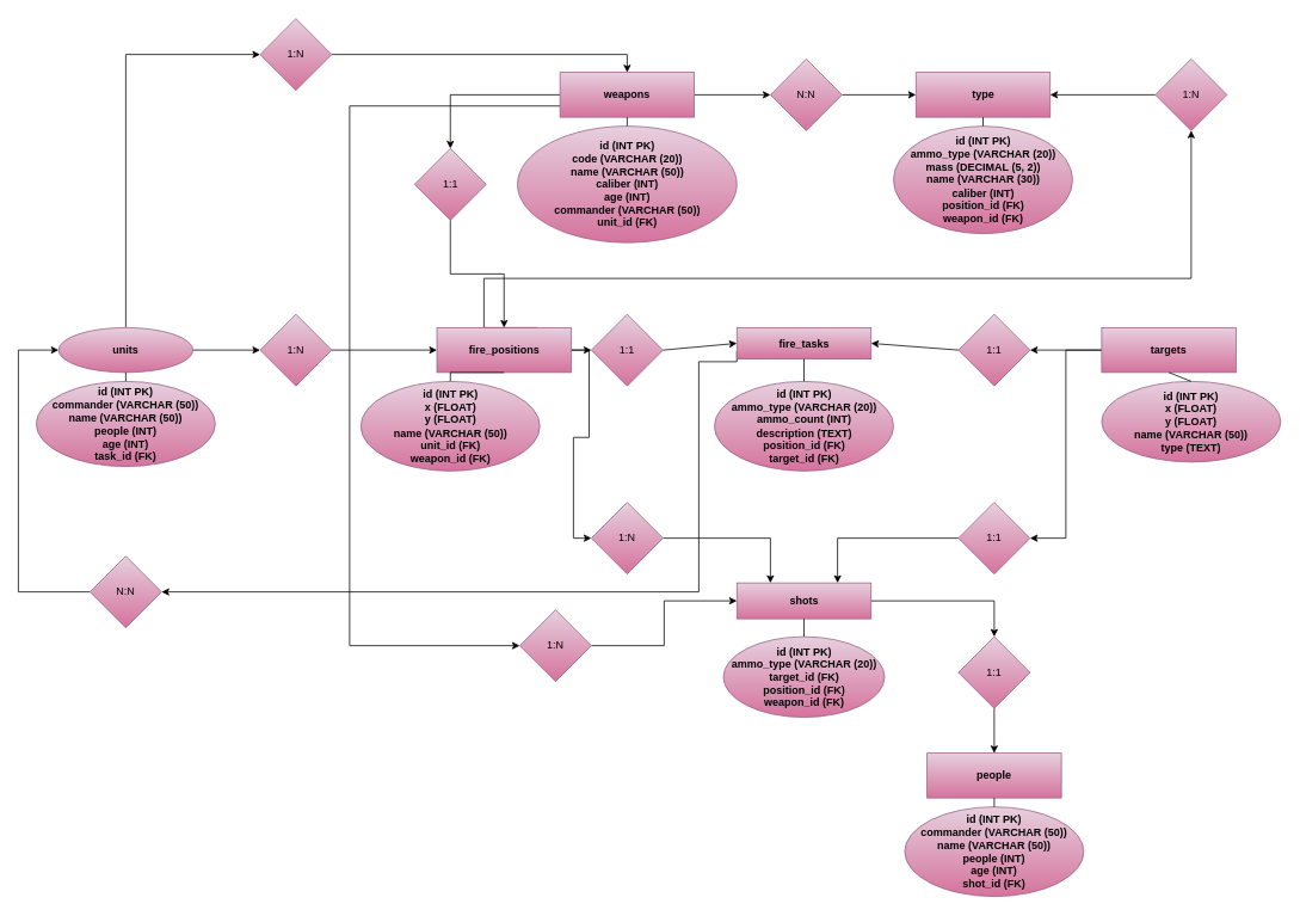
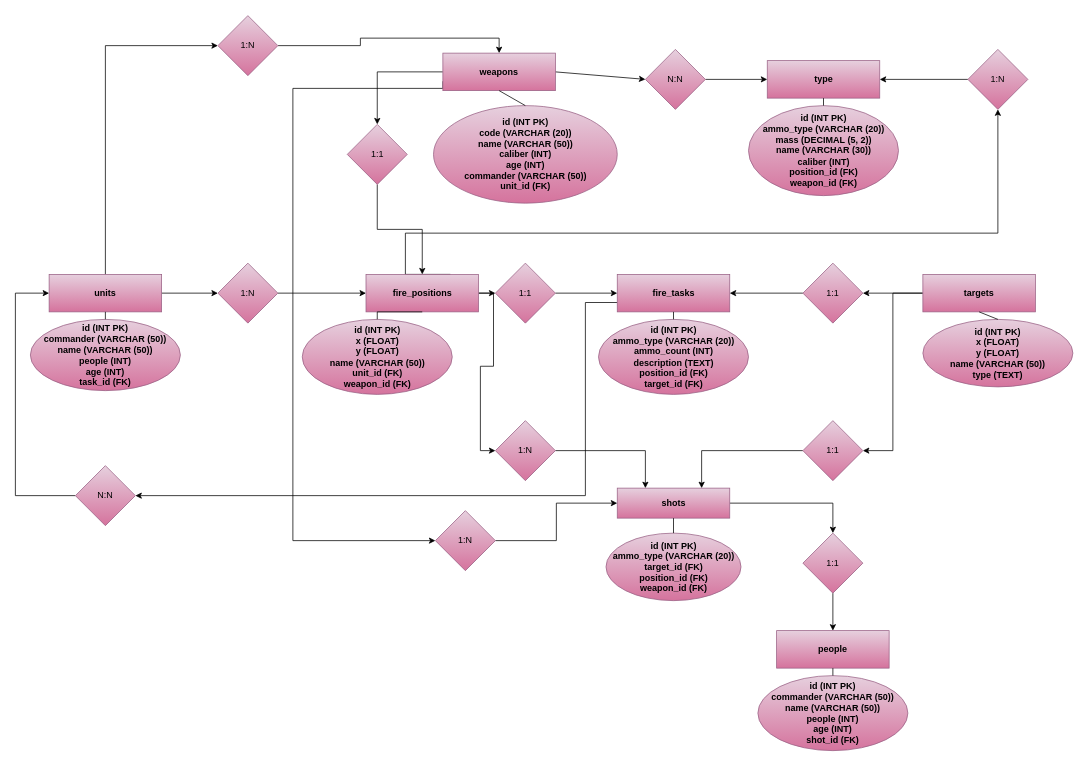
  <mxCell id="0" />
  <mxCell id="1" parent="0" />
  <mxCell id="2" style="edgeStyle=orthogonalEdgeStyle;rounded=0;orthogonalLoop=1;jettySize=auto;html=1;exitX=0;exitY=0.5;exitDx=0;exitDy=0;entryX=0.5;entryY=0;entryDx=0;entryDy=0;" edge="1" parent="1" source="5" target="45"><mxGeometry relative="1" as="geometry" /></mxCell>
  <mxCell id="3" style="edgeStyle=none;rounded=0;orthogonalLoop=1;jettySize=auto;html=1;exitX=1;exitY=0.5;exitDx=0;exitDy=0;entryX=0;entryY=0.5;entryDx=0;entryDy=0;" edge="1" parent="1" source="5" target="55"><mxGeometry relative="1" as="geometry" /></mxCell>
  <mxCell id="4" style="edgeStyle=orthogonalEdgeStyle;rounded=0;orthogonalLoop=1;jettySize=auto;html=1;exitX=0;exitY=0.75;exitDx=0;exitDy=0;entryX=0;entryY=0.5;entryDx=0;entryDy=0;" edge="1" parent="1" source="5" target="61"><mxGeometry relative="1" as="geometry"><Array as="points"><mxPoint x="390" y="117" /><mxPoint x="390" y="720" /></Array></mxGeometry></mxCell>
- <mxCell id="5" value="&lt;b&gt;weapons&lt;/b&gt;" style="rounded=0;whiteSpace=wrap;html=1;fillColor=#e6d0de;gradientColor=#d5739d;strokeColor=#996185;" vertex="1" parent="1"><mxGeometry x="625" y="80" width="150" height="50" as="geometry" /></mxCell>
+ <mxCell id="5" value="&lt;b&gt;weapons&lt;/b&gt;" style="rounded=0;whiteSpace=wrap;html=1;fillColor=#e6d0de;gradientColor=#d5739d;strokeColor=#996185;" vertex="1" parent="1"><mxGeometry x="590" y="70" width="150" height="50" as="geometry" /></mxCell>
  <mxCell id="6" value="&lt;b&gt;id (INT PK)&lt;/b&gt;&lt;div&gt;&lt;b&gt;code (VARCHAR (20))&lt;/b&gt;&lt;/div&gt;&lt;div&gt;&lt;b&gt;name (VARCHAR (50))&lt;/b&gt;&lt;/div&gt;&lt;div&gt;&lt;b&gt;caliber (INT)&lt;/b&gt;&lt;/div&gt;&lt;div&gt;&lt;b&gt;age (INT)&lt;/b&gt;&lt;/div&gt;&lt;div&gt;&lt;b&gt;commander (VARCHAR (50))&lt;/b&gt;&lt;/div&gt;&lt;div&gt;&lt;b&gt;unit_id (FK)&lt;/b&gt;&lt;/div&gt;" style="ellipse;whiteSpace=wrap;html=1;fillColor=#e6d0de;gradientColor=#d5739d;strokeColor=#996185;" vertex="1" parent="1"><mxGeometry x="577.5" y="140" width="245" height="130" as="geometry" /></mxCell>
  <mxCell id="7" value="" style="endArrow=none;html=1;rounded=0;entryX=0.5;entryY=1;entryDx=0;entryDy=0;exitX=0.5;exitY=0;exitDx=0;exitDy=0;" edge="1" parent="1" source="6" target="5"><mxGeometry width="50" height="50" relative="1" as="geometry"><mxPoint x="725" y="230" as="sourcePoint" /><mxPoint x="775" y="180" as="targetPoint" /></mxGeometry></mxCell>
  <mxCell id="8" style="edgeStyle=orthogonalEdgeStyle;rounded=0;orthogonalLoop=1;jettySize=auto;html=1;exitX=1;exitY=0.5;exitDx=0;exitDy=0;entryX=0.5;entryY=0;entryDx=0;entryDy=0;" edge="1" parent="1" source="9" target="53"><mxGeometry relative="1" as="geometry" /></mxCell>
  <mxCell id="9" value="&lt;b&gt;shots&lt;/b&gt;" style="rounded=0;whiteSpace=wrap;html=1;fillColor=#e6d0de;gradientColor=#d5739d;strokeColor=#996185;" vertex="1" parent="1"><mxGeometry x="822.5" y="650" width="150" height="40" as="geometry" /></mxCell>
  <mxCell id="10" value="&lt;b&gt;id (INT PK)&lt;/b&gt;&lt;div&gt;&lt;b&gt;ammo_type (VARCHAR (20))&lt;/b&gt;&lt;/div&gt;&lt;div&gt;&lt;b&gt;target_id (FK)&lt;/b&gt;&lt;/div&gt;&lt;div&gt;&lt;b&gt;position_id (FK)&lt;/b&gt;&lt;/div&gt;&lt;div&gt;&lt;b&gt;weapon_id (FK)&lt;/b&gt;&lt;/div&gt;" style="ellipse;whiteSpace=wrap;html=1;fillColor=#e6d0de;gradientColor=#d5739d;strokeColor=#996185;" vertex="1" parent="1"><mxGeometry x="807.5" y="710" width="180" height="90" as="geometry" /></mxCell>
  <mxCell id="11" value="" style="endArrow=none;html=1;rounded=0;entryX=0.5;entryY=1;entryDx=0;entryDy=0;exitX=0.5;exitY=0;exitDx=0;exitDy=0;" edge="1" parent="1" source="10" target="9"><mxGeometry width="50" height="50" relative="1" as="geometry"><mxPoint x="765" y="810" as="sourcePoint" /><mxPoint x="815" y="760" as="targetPoint" /></mxGeometry></mxCell>
  <mxCell id="12" value="&lt;b&gt;people&lt;/b&gt;" style="rounded=0;whiteSpace=wrap;html=1;fillColor=#e6d0de;gradientColor=#d5739d;strokeColor=#996185;" vertex="1" parent="1"><mxGeometry x="1035" y="840" width="150" height="50" as="geometry" /></mxCell>
  <mxCell id="13" value="&lt;b&gt;id (INT PK)&lt;/b&gt;&lt;div&gt;&lt;b&gt;commander (VARCHAR (50))&lt;/b&gt;&lt;/div&gt;&lt;div&gt;&lt;b&gt;name (VARCHAR (50))&lt;/b&gt;&lt;/div&gt;&lt;div&gt;&lt;b&gt;people (INT)&lt;/b&gt;&lt;/div&gt;&lt;div&gt;&lt;b&gt;age (INT)&lt;/b&gt;&lt;/div&gt;&lt;div&gt;&lt;b&gt;shot_id (FK)&lt;/b&gt;&lt;/div&gt;" style="ellipse;whiteSpace=wrap;html=1;fillColor=#e6d0de;gradientColor=#d5739d;strokeColor=#996185;" vertex="1" parent="1"><mxGeometry x="1010" y="900" width="200" height="100" as="geometry" /></mxCell>
  <mxCell id="14" value="" style="endArrow=none;html=1;rounded=0;entryX=0.5;entryY=1;entryDx=0;entryDy=0;exitX=0.5;exitY=0;exitDx=0;exitDy=0;" edge="1" parent="1" source="13" target="12"><mxGeometry width="50" height="50" relative="1" as="geometry"><mxPoint x="980" y="1040" as="sourcePoint" /><mxPoint x="1030" y="990" as="targetPoint" /></mxGeometry></mxCell>
  <mxCell id="15" value="&lt;b&gt;type&lt;/b&gt;" style="rounded=0;whiteSpace=wrap;html=1;fillColor=#e6d0de;gradientColor=#d5739d;strokeColor=#996185;" vertex="1" parent="1"><mxGeometry x="1022.5" y="80" width="150" height="50" as="geometry" /></mxCell>
  <mxCell id="16" value="&lt;b&gt;id (INT PK)&lt;/b&gt;&lt;div&gt;&lt;b&gt;ammo_type (VARCHAR (20))&lt;/b&gt;&lt;/div&gt;&lt;div&gt;&lt;b&gt;mass (DECIMAL (5, 2))&lt;/b&gt;&lt;/div&gt;&lt;div&gt;&lt;b&gt;name (VARCHAR (30))&lt;/b&gt;&lt;/div&gt;&lt;div&gt;&lt;b&gt;caliber (INT)&lt;/b&gt;&lt;/div&gt;&lt;div&gt;&lt;b&gt;position_id (FK)&lt;/b&gt;&lt;/div&gt;&lt;div&gt;&lt;b&gt;weapon_id (FK)&lt;/b&gt;&lt;/div&gt;" style="ellipse;whiteSpace=wrap;html=1;fillColor=#e6d0de;gradientColor=#d5739d;strokeColor=#996185;" vertex="1" parent="1"><mxGeometry x="997.5" y="140" width="200" height="120" as="geometry" /></mxCell>
  <mxCell id="17" value="" style="endArrow=none;html=1;rounded=0;entryX=0.5;entryY=1;entryDx=0;entryDy=0;exitX=0.5;exitY=0;exitDx=0;exitDy=0;" edge="1" parent="1" source="16" target="15"><mxGeometry width="50" height="50" relative="1" as="geometry"><mxPoint x="967.5" y="280" as="sourcePoint" /><mxPoint x="1017.5" y="230" as="targetPoint" /></mxGeometry></mxCell>
  <mxCell id="18" style="edgeStyle=none;rounded=0;orthogonalLoop=1;jettySize=auto;html=1;exitX=1;exitY=0.5;exitDx=0;exitDy=0;entryX=0;entryY=0.5;entryDx=0;entryDy=0;" edge="1" parent="1" source="21" target="39"><mxGeometry relative="1" as="geometry" /></mxCell>
  <mxCell id="19" style="edgeStyle=orthogonalEdgeStyle;rounded=0;orthogonalLoop=1;jettySize=auto;html=1;exitX=1;exitY=0.5;exitDx=0;exitDy=0;entryX=0;entryY=0.5;entryDx=0;entryDy=0;" edge="1" parent="1" source="21" target="49"><mxGeometry relative="1" as="geometry" /></mxCell>
  <mxCell id="20" style="edgeStyle=orthogonalEdgeStyle;rounded=0;orthogonalLoop=1;jettySize=auto;html=1;exitX=0.75;exitY=0;exitDx=0;exitDy=0;entryX=0.5;entryY=1;entryDx=0;entryDy=0;" edge="1" parent="1" source="21" target="57"><mxGeometry relative="1" as="geometry"><Array as="points"><mxPoint x="540" y="310" /><mxPoint x="1330" y="310" /></Array></mxGeometry></mxCell>
  <mxCell id="21" value="&lt;b&gt;fire_positions&lt;/b&gt;" style="rounded=0;whiteSpace=wrap;html=1;fillColor=#e6d0de;gradientColor=#d5739d;strokeColor=#996185;" vertex="1" parent="1"><mxGeometry x="487.5" y="365" width="150" height="50" as="geometry" /></mxCell>
  <mxCell id="22" value="&lt;b&gt;id (INT PK)&lt;/b&gt;&lt;div&gt;&lt;b&gt;x (FLOAT)&lt;/b&gt;&lt;/div&gt;&lt;div&gt;&lt;b&gt;y (FLOAT)&lt;/b&gt;&lt;/div&gt;&lt;div&gt;&lt;b&gt;name (VARCHAR (50))&lt;/b&gt;&lt;/div&gt;&lt;div&gt;&lt;b&gt;unit_id (FK)&lt;/b&gt;&lt;/div&gt;&lt;div&gt;&lt;b&gt;weapon_id (FK)&lt;/b&gt;&lt;/div&gt;" style="ellipse;whiteSpace=wrap;html=1;fillColor=#e6d0de;gradientColor=#d5739d;strokeColor=#996185;" vertex="1" parent="1"><mxGeometry x="402.5" y="425" width="200" height="100" as="geometry" /></mxCell>
  <mxCell id="23" value="" style="endArrow=none;html=1;rounded=0;entryX=0.5;entryY=1;entryDx=0;entryDy=0;exitX=0.5;exitY=0;exitDx=0;exitDy=0;edgeStyle=orthogonalEdgeStyle;" edge="1" parent="1" source="22" target="21"><mxGeometry width="50" height="50" relative="1" as="geometry"><mxPoint x="410" y="605" as="sourcePoint" /><mxPoint x="460" y="555" as="targetPoint" /></mxGeometry></mxCell>
  <mxCell id="24" style="edgeStyle=orthogonalEdgeStyle;rounded=0;orthogonalLoop=1;jettySize=auto;html=1;exitX=0;exitY=0.75;exitDx=0;exitDy=0;entryX=1;entryY=0.5;entryDx=0;entryDy=0;" edge="1" parent="1" source="25" target="59"><mxGeometry relative="1" as="geometry"><Array as="points"><mxPoint x="780" y="403" /><mxPoint x="780" y="660" /></Array></mxGeometry></mxCell>
- <mxCell id="25" value="&lt;b&gt;fire_tasks&lt;/b&gt;" style="rounded=0;whiteSpace=wrap;html=1;fillColor=#e6d0de;gradientColor=#d5739d;strokeColor=#996185;" vertex="1" parent="1"><mxGeometry x="822.5" y="365" width="150" height="35" as="geometry" /></mxCell>
+ <mxCell id="25" value="&lt;b&gt;fire_tasks&lt;/b&gt;" style="rounded=0;whiteSpace=wrap;html=1;fillColor=#e6d0de;gradientColor=#d5739d;strokeColor=#996185;" vertex="1" parent="1"><mxGeometry x="822.5" y="365" width="150" height="50" as="geometry" /></mxCell>
  <mxCell id="26" value="&lt;b&gt;id (INT PK)&lt;/b&gt;&lt;div&gt;&lt;b&gt;ammo_type (VARCHAR (20))&lt;/b&gt;&lt;/div&gt;&lt;div&gt;&lt;b&gt;ammo_count (INT)&lt;/b&gt;&lt;/div&gt;&lt;div&gt;&lt;b&gt;description (TEXT)&lt;/b&gt;&lt;/div&gt;&lt;div&gt;&lt;b&gt;position_id (FK)&lt;/b&gt;&lt;/div&gt;&lt;div&gt;&lt;b&gt;target_id (FK)&lt;/b&gt;&lt;/div&gt;" style="ellipse;whiteSpace=wrap;html=1;fillColor=#e6d0de;gradientColor=#d5739d;strokeColor=#996185;" vertex="1" parent="1"><mxGeometry x="797.5" y="425" width="200" height="100" as="geometry" /></mxCell>
  <mxCell id="27" value="" style="endArrow=none;html=1;rounded=0;entryX=0.5;entryY=1;entryDx=0;entryDy=0;exitX=0.5;exitY=0;exitDx=0;exitDy=0;" edge="1" parent="1" source="26" target="25"><mxGeometry width="50" height="50" relative="1" as="geometry"><mxPoint x="805" y="605" as="sourcePoint" /><mxPoint x="855" y="555" as="targetPoint" /></mxGeometry></mxCell>
  <mxCell id="28" style="edgeStyle=none;rounded=0;orthogonalLoop=1;jettySize=auto;html=1;exitX=1;exitY=0.5;exitDx=0;exitDy=0;entryX=0;entryY=0.5;entryDx=0;entryDy=0;" edge="1" parent="1" source="30" target="43"><mxGeometry relative="1" as="geometry" /></mxCell>
  <mxCell id="29" style="edgeStyle=orthogonalEdgeStyle;rounded=0;orthogonalLoop=1;jettySize=auto;html=1;exitX=0.5;exitY=0;exitDx=0;exitDy=0;entryX=0;entryY=0.5;entryDx=0;entryDy=0;" edge="1" parent="1" source="30" target="47"><mxGeometry relative="1" as="geometry" /></mxCell>
- <mxCell id="30" value="&lt;b&gt;units&lt;/b&gt;" style="ellipse;whiteSpace=wrap;html=1;fillColor=#e6d0de;gradientColor=#d5739d;strokeColor=#996185;" vertex="1" parent="1"><mxGeometry x="65" y="365" width="150" height="50" as="geometry" /></mxCell>
+ <mxCell id="30" value="&lt;b&gt;units&lt;/b&gt;" style="rounded=0;whiteSpace=wrap;html=1;fillColor=#e6d0de;gradientColor=#d5739d;strokeColor=#996185;" vertex="1" parent="1"><mxGeometry x="65" y="365" width="150" height="50" as="geometry" /></mxCell>
  <mxCell id="31" value="&lt;b&gt;id (INT PK)&lt;/b&gt;&lt;div&gt;&lt;b&gt;commander (VARCHAR (50))&lt;/b&gt;&lt;/div&gt;&lt;div&gt;&lt;b&gt;name (VARCHAR (50))&lt;/b&gt;&lt;/div&gt;&lt;div&gt;&lt;b&gt;people (INT)&lt;/b&gt;&lt;/div&gt;&lt;div&gt;&lt;b&gt;age (INT)&lt;/b&gt;&lt;/div&gt;&lt;div&gt;&lt;b&gt;task_id (FK)&lt;/b&gt;&lt;/div&gt;" style="ellipse;whiteSpace=wrap;html=1;fillColor=#e6d0de;gradientColor=#d5739d;strokeColor=#996185;" vertex="1" parent="1"><mxGeometry x="40" y="425" width="200" height="95" as="geometry" /></mxCell>
  <mxCell id="32" value="" style="endArrow=none;html=1;rounded=0;entryX=0.5;entryY=1;entryDx=0;entryDy=0;exitX=0.5;exitY=0;exitDx=0;exitDy=0;" edge="1" parent="1" source="31" target="30"><mxGeometry width="50" height="50" relative="1" as="geometry"><mxPoint x="47.5" y="605" as="sourcePoint" /><mxPoint x="97.5" y="555" as="targetPoint" /></mxGeometry></mxCell>
  <mxCell id="33" style="edgeStyle=none;rounded=0;orthogonalLoop=1;jettySize=auto;html=1;exitX=0;exitY=0.5;exitDx=0;exitDy=0;entryX=1;entryY=0.5;entryDx=0;entryDy=0;" edge="1" parent="1" source="35" target="41"><mxGeometry relative="1" as="geometry" /></mxCell>
  <mxCell id="34" style="edgeStyle=orthogonalEdgeStyle;rounded=0;orthogonalLoop=1;jettySize=auto;html=1;exitX=0;exitY=0.5;exitDx=0;exitDy=0;entryX=1;entryY=0.5;entryDx=0;entryDy=0;" edge="1" parent="1" source="35" target="51"><mxGeometry relative="1" as="geometry" /></mxCell>
  <mxCell id="35" value="&lt;b&gt;targets&lt;/b&gt;" style="rounded=0;whiteSpace=wrap;html=1;fillColor=#e6d0de;gradientColor=#d5739d;strokeColor=#996185;" vertex="1" parent="1"><mxGeometry x="1230" y="365" width="150" height="50" as="geometry" /></mxCell>
  <mxCell id="36" value="&lt;b&gt;id (INT PK)&lt;/b&gt;&lt;div&gt;&lt;b&gt;x (FLOAT)&lt;/b&gt;&lt;/div&gt;&lt;div&gt;&lt;b&gt;y (FLOAT)&lt;/b&gt;&lt;/div&gt;&lt;div&gt;&lt;b&gt;name (VARCHAR (50))&lt;/b&gt;&lt;/div&gt;&lt;div&gt;&lt;b&gt;type (TEXT)&lt;/b&gt;&lt;/div&gt;" style="ellipse;whiteSpace=wrap;html=1;fillColor=#e6d0de;gradientColor=#d5739d;strokeColor=#996185;" vertex="1" parent="1"><mxGeometry x="1230" y="425" width="200" height="90" as="geometry" /></mxCell>
  <mxCell id="37" value="" style="endArrow=none;html=1;rounded=0;entryX=0.5;entryY=1;entryDx=0;entryDy=0;exitX=0.5;exitY=0;exitDx=0;exitDy=0;" edge="1" parent="1" source="36" target="35"><mxGeometry width="50" height="50" relative="1" as="geometry"><mxPoint x="1237.5" y="605" as="sourcePoint" /><mxPoint x="1287.5" y="555" as="targetPoint" /></mxGeometry></mxCell>
  <mxCell id="38" style="edgeStyle=none;rounded=0;orthogonalLoop=1;jettySize=auto;html=1;exitX=1;exitY=0.5;exitDx=0;exitDy=0;entryX=0;entryY=0.5;entryDx=0;entryDy=0;" edge="1" parent="1" source="39" target="25"><mxGeometry relative="1" as="geometry" /></mxCell>
  <mxCell id="39" value="1:1" style="rhombus;whiteSpace=wrap;html=1;fillColor=#e6d0de;gradientColor=#d5739d;strokeColor=#996185;" vertex="1" parent="1"><mxGeometry x="660" y="350" width="80" height="80" as="geometry" /></mxCell>
  <mxCell id="40" style="edgeStyle=none;rounded=0;orthogonalLoop=1;jettySize=auto;html=1;exitX=0;exitY=0.5;exitDx=0;exitDy=0;entryX=1;entryY=0.5;entryDx=0;entryDy=0;" edge="1" parent="1" source="41" target="25"><mxGeometry relative="1" as="geometry" /></mxCell>
  <mxCell id="41" value="1:1" style="rhombus;whiteSpace=wrap;html=1;fillColor=#e6d0de;gradientColor=#d5739d;strokeColor=#996185;" vertex="1" parent="1"><mxGeometry x="1070" y="350" width="80" height="80" as="geometry" /></mxCell>
  <mxCell id="42" style="edgeStyle=none;rounded=0;orthogonalLoop=1;jettySize=auto;html=1;exitX=1;exitY=0.5;exitDx=0;exitDy=0;entryX=0;entryY=0.5;entryDx=0;entryDy=0;" edge="1" parent="1" source="43" target="21"><mxGeometry relative="1" as="geometry" /></mxCell>
  <mxCell id="43" value="1:N" style="rhombus;whiteSpace=wrap;html=1;fillColor=#e6d0de;gradientColor=#d5739d;strokeColor=#996185;" vertex="1" parent="1"><mxGeometry x="290" y="350" width="80" height="80" as="geometry" /></mxCell>
  <mxCell id="44" style="edgeStyle=orthogonalEdgeStyle;rounded=0;orthogonalLoop=1;jettySize=auto;html=1;exitX=0.5;exitY=1;exitDx=0;exitDy=0;entryX=0.5;entryY=0;entryDx=0;entryDy=0;" edge="1" parent="1" source="45" target="21"><mxGeometry relative="1" as="geometry" /></mxCell>
  <mxCell id="45" value="1:1" style="rhombus;whiteSpace=wrap;html=1;fillColor=#e6d0de;gradientColor=#d5739d;strokeColor=#996185;" vertex="1" parent="1"><mxGeometry x="462.5" y="165" width="80" height="80" as="geometry" /></mxCell>
  <mxCell id="46" style="edgeStyle=orthogonalEdgeStyle;rounded=0;orthogonalLoop=1;jettySize=auto;html=1;exitX=1;exitY=0.5;exitDx=0;exitDy=0;entryX=0.5;entryY=0;entryDx=0;entryDy=0;" edge="1" parent="1" source="47" target="5"><mxGeometry relative="1" as="geometry" /></mxCell>
  <mxCell id="47" value="1:N" style="rhombus;whiteSpace=wrap;html=1;fillColor=#e6d0de;gradientColor=#d5739d;strokeColor=#996185;" vertex="1" parent="1"><mxGeometry x="290" y="20" width="80" height="80" as="geometry" /></mxCell>
  <mxCell id="48" style="edgeStyle=orthogonalEdgeStyle;rounded=0;orthogonalLoop=1;jettySize=auto;html=1;exitX=1;exitY=0.5;exitDx=0;exitDy=0;entryX=0.25;entryY=0;entryDx=0;entryDy=0;" edge="1" parent="1" source="49" target="9"><mxGeometry relative="1" as="geometry" /></mxCell>
  <mxCell id="49" value="1:N" style="rhombus;whiteSpace=wrap;html=1;fillColor=#e6d0de;gradientColor=#d5739d;strokeColor=#996185;" vertex="1" parent="1"><mxGeometry x="660" y="560" width="80" height="80" as="geometry" /></mxCell>
  <mxCell id="50" style="edgeStyle=orthogonalEdgeStyle;rounded=0;orthogonalLoop=1;jettySize=auto;html=1;exitX=0;exitY=0.5;exitDx=0;exitDy=0;entryX=0.75;entryY=0;entryDx=0;entryDy=0;" edge="1" parent="1" source="51" target="9"><mxGeometry relative="1" as="geometry" /></mxCell>
  <mxCell id="51" value="1:1" style="rhombus;whiteSpace=wrap;html=1;fillColor=#e6d0de;gradientColor=#d5739d;strokeColor=#996185;" vertex="1" parent="1"><mxGeometry x="1070" y="560" width="80" height="80" as="geometry" /></mxCell>
  <mxCell id="52" style="edgeStyle=orthogonalEdgeStyle;rounded=0;orthogonalLoop=1;jettySize=auto;html=1;exitX=0.5;exitY=1;exitDx=0;exitDy=0;entryX=0.5;entryY=0;entryDx=0;entryDy=0;" edge="1" parent="1" source="53" target="12"><mxGeometry relative="1" as="geometry" /></mxCell>
  <mxCell id="53" value="1:1" style="rhombus;whiteSpace=wrap;html=1;fillColor=#e6d0de;gradientColor=#d5739d;strokeColor=#996185;" vertex="1" parent="1"><mxGeometry x="1070" y="710" width="80" height="80" as="geometry" /></mxCell>
  <mxCell id="54" style="edgeStyle=none;rounded=0;orthogonalLoop=1;jettySize=auto;html=1;exitX=1;exitY=0.5;exitDx=0;exitDy=0;entryX=0;entryY=0.5;entryDx=0;entryDy=0;" edge="1" parent="1" source="55" target="15"><mxGeometry relative="1" as="geometry" /></mxCell>
  <mxCell id="55" value="N:N" style="rhombus;whiteSpace=wrap;html=1;fillColor=#e6d0de;gradientColor=#d5739d;strokeColor=#996185;" vertex="1" parent="1"><mxGeometry x="860" y="65" width="80" height="80" as="geometry" /></mxCell>
  <mxCell id="56" style="edgeStyle=orthogonalEdgeStyle;rounded=0;orthogonalLoop=1;jettySize=auto;html=1;exitX=0;exitY=0.5;exitDx=0;exitDy=0;entryX=1;entryY=0.5;entryDx=0;entryDy=0;" edge="1" parent="1" source="57" target="15"><mxGeometry relative="1" as="geometry" /></mxCell>
  <mxCell id="57" value="1:N" style="rhombus;whiteSpace=wrap;html=1;fillColor=#e6d0de;gradientColor=#d5739d;strokeColor=#996185;" vertex="1" parent="1"><mxGeometry x="1290" y="65" width="80" height="80" as="geometry" /></mxCell>
  <mxCell id="58" style="edgeStyle=orthogonalEdgeStyle;rounded=0;orthogonalLoop=1;jettySize=auto;html=1;exitX=0;exitY=0.5;exitDx=0;exitDy=0;entryX=0;entryY=0.5;entryDx=0;entryDy=0;" edge="1" parent="1" source="59" target="30"><mxGeometry relative="1" as="geometry"><Array as="points"><mxPoint x="20" y="660" /><mxPoint x="20" y="390" /></Array></mxGeometry></mxCell>
  <mxCell id="59" value="N:N" style="rhombus;whiteSpace=wrap;html=1;fillColor=#e6d0de;gradientColor=#d5739d;strokeColor=#996185;" vertex="1" parent="1"><mxGeometry x="100" y="620" width="80" height="80" as="geometry" /></mxCell>
  <mxCell id="60" style="edgeStyle=orthogonalEdgeStyle;rounded=0;orthogonalLoop=1;jettySize=auto;html=1;exitX=1;exitY=0.5;exitDx=0;exitDy=0;entryX=0;entryY=0.5;entryDx=0;entryDy=0;" edge="1" parent="1" source="61" target="9"><mxGeometry relative="1" as="geometry" /></mxCell>
  <mxCell id="61" value="1:N" style="rhombus;whiteSpace=wrap;html=1;fillColor=#e6d0de;gradientColor=#d5739d;strokeColor=#996185;" vertex="1" parent="1"><mxGeometry x="580" y="680" width="80" height="80" as="geometry" /></mxCell>
